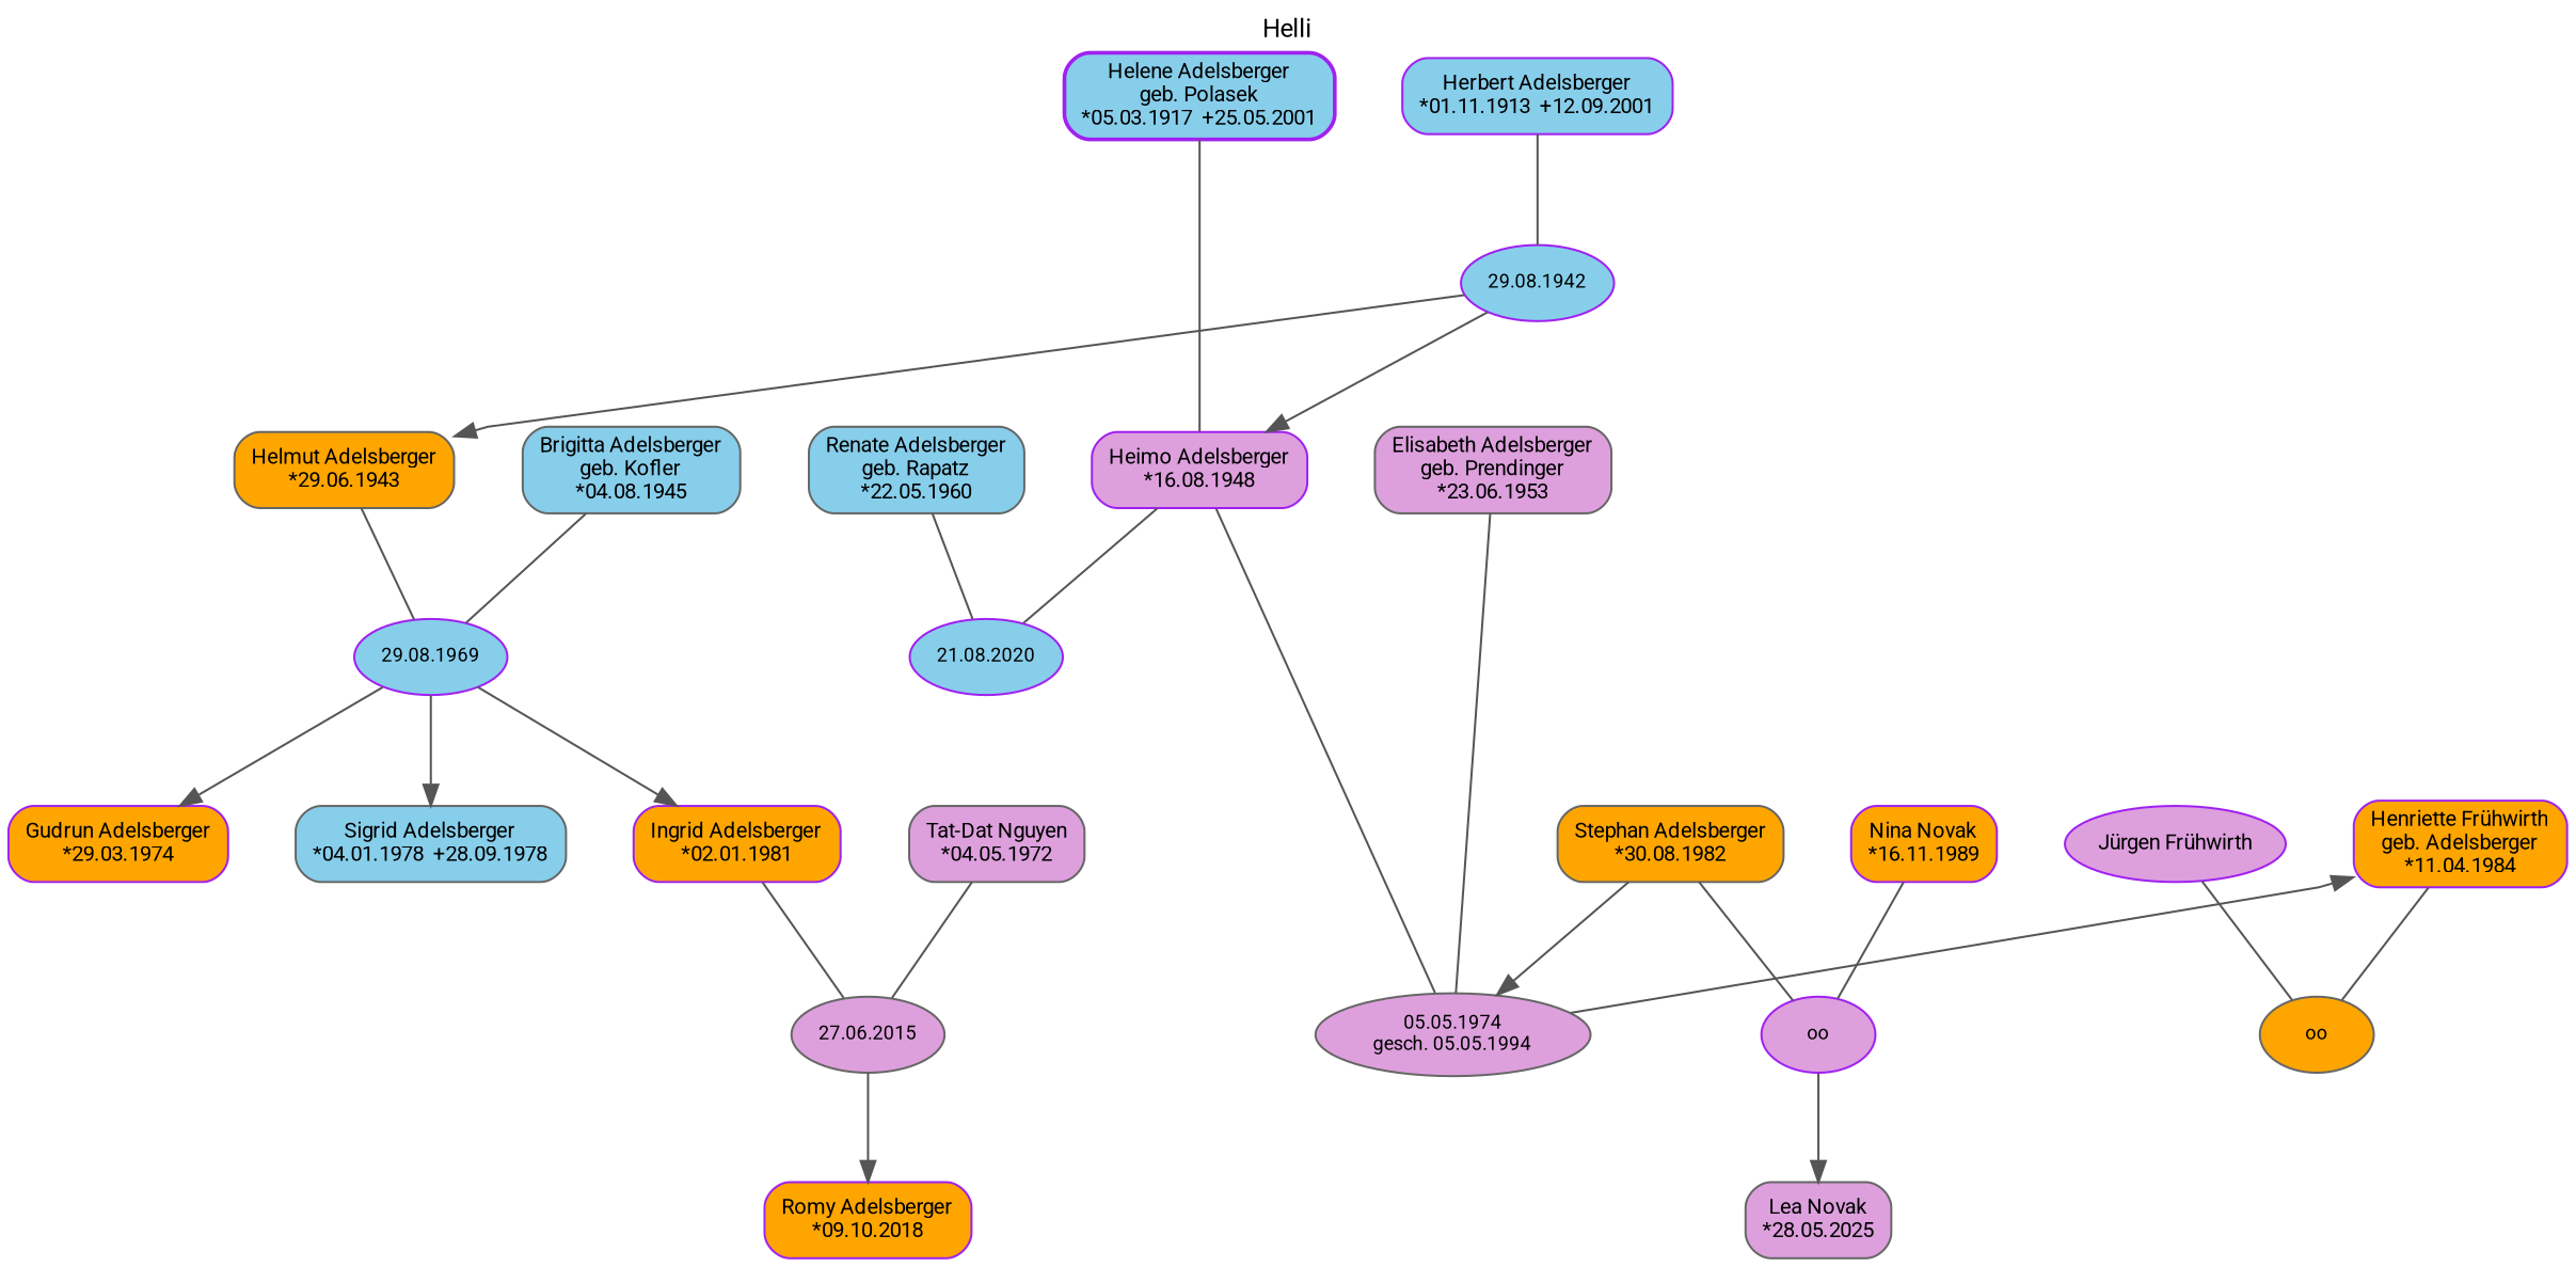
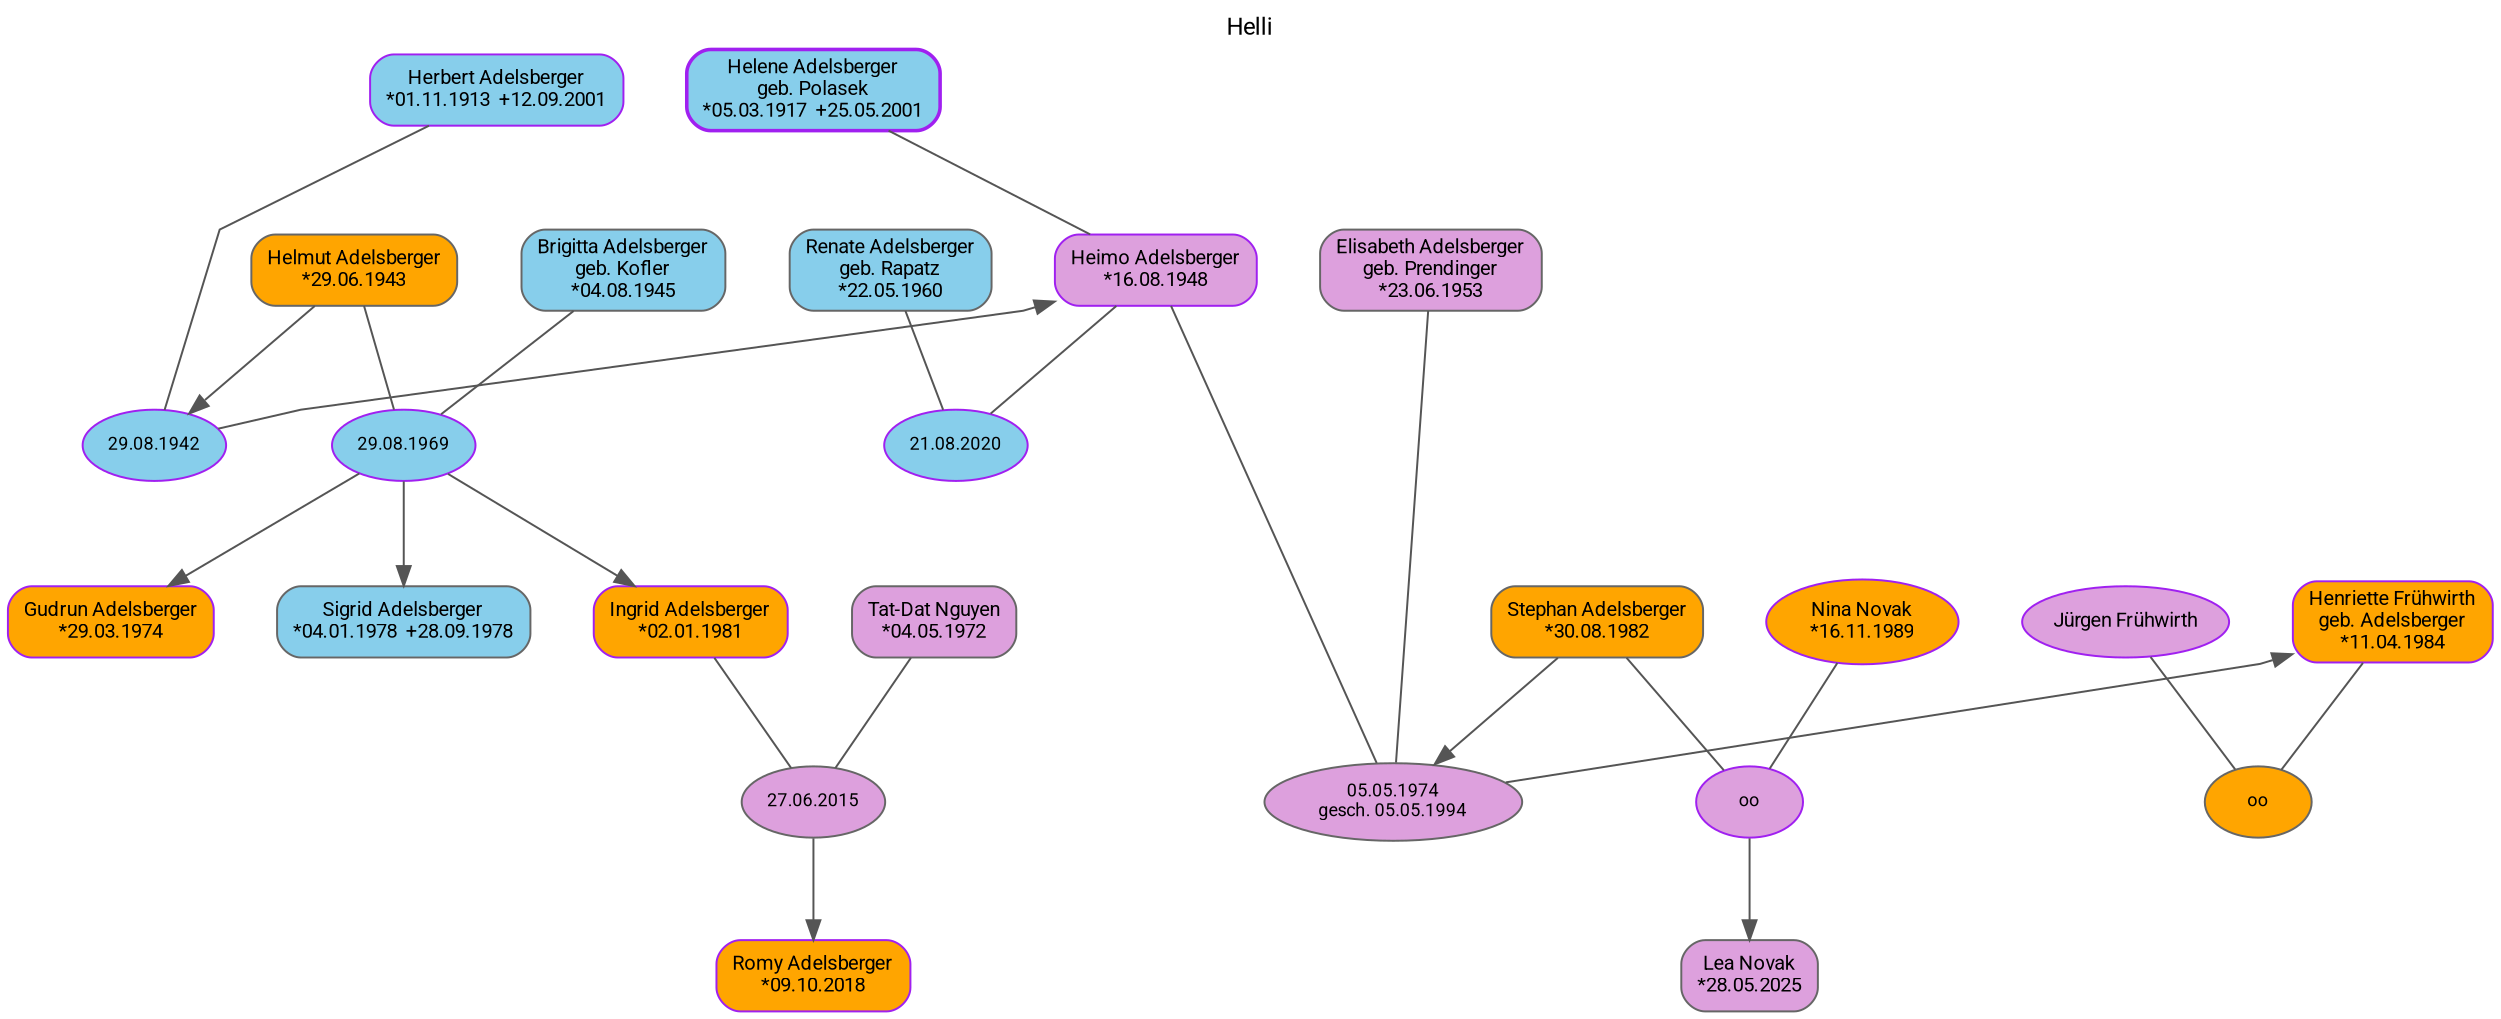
  digraph {
    concentrate=false
    fontname=Roboto
    fontsize=12
    label=Helli
    labelloc=t
    nodesep=0.45
    rankdir=TB
    ranksep=0.70
    splines=polyline
    node [color=purple fillcolor=orange fontname=Roboto fontsize=10 shape=box style="rounded,filled"]
    edge [color="#555555" constraint=true fontname=Roboto minlen=0 style=invis weight=1800]
    n1 [label="Henriette Frühwirth\ngeb. Adelsberger\n*11.04.1984"]
    n2 [fillcolor=plum label="Jürgen Frühwirth" shape=ellipse]
    n3 [fillcolor=skyblue label="Helene Adelsberger\ngeb. Polasek\n*05.03.1917  +25.05.2001" penwidth=1.8]
    n4 [fillcolor=skyblue label="Herbert Adelsberger\n*01.11.1913  +12.09.2001"]
    n5 [fillcolor=plum label="Heimo Adelsberger\n*16.08.1948"]
    n6 [color=gray40 label="Helmut Adelsberger\n*29.06.1943"]
    n7 [color=gray40 fillcolor=skyblue label="Brigitta Adelsberger\ngeb. Kofler\n*04.08.1945"]
    n8 [color=gray40 fillcolor=plum label="Elisabeth Adelsberger\ngeb. Prendinger\n*23.06.1953"]
    n9 [color=gray40 fillcolor=skyblue label="Renate Adelsberger\ngeb. Rapatz\n*22.05.1960"]
    n10 [color=gray40 label="Stephan Adelsberger\n*30.08.1982"]
-   n11 [label="Nina Novak\n*16.11.1989"]
+   n11 [label="Nina Novak\n*16.11.1989" shape=ellipse]
    n12 [color=gray40 fillcolor=plum label="Tat-Dat Nguyen\n*04.05.1972"]
    n13 [label="Ingrid Adelsberger\n*02.01.1981"]
    n14 [label="Romy Adelsberger\n*09.10.2018"]
    n15 [color=gray40 fillcolor=plum label="Lea Novak\n*28.05.2025"]
    n16 [label="Gudrun Adelsberger\n*29.03.1974"]
    n17 [color=gray40 fillcolor=skyblue label="Sigrid Adelsberger\n*04.01.1978  +28.09.1978"]
    n18 [color=gray40 fontsize=9 label=oo shape=ellipse style=filled]
    n19 [fillcolor=skyblue fontsize=9 label="29.08.1942" shape=ellipse style=filled]
    n20 [fillcolor=skyblue fontsize=9 label="21.08.2020" shape=ellipse style=filled]
    n21 [color=gray40 fillcolor=plum fontsize=9 label="05.05.1974\ngesch. 05.05.1994" shape=ellipse style=filled]
    n22 [fillcolor=skyblue fontsize=9 label="29.08.1969" shape=ellipse style=filled]
    n23 [fillcolor=plum fontsize=9 label=oo shape=ellipse style=filled]
    n24 [color=gray40 fillcolor=plum fontsize=9 label="27.06.2015" shape=ellipse style=filled]
    subgraph sub_1 {
      rank=same
      n1
      n2
    }
    subgraph sub_2 {
      rank=same
      n5
      n6
    }
    subgraph sub_3 {
      rank=same
      n3
      n4
    }
    subgraph sub_4 {
      rank=same
      n6
      n7
    }
    subgraph sub_5 {
      rank=same
      n5
      n8
    }
    subgraph sub_6 {
      rank=same
      n5
      n9
    }
    subgraph sub_7 {
      rank=same
      n5
      n8
    }
    subgraph sub_8 {
      rank=same
      n1
      n10
    }
    subgraph sub_9 {
      rank=same
      n5
      n6
      n7
      n8
      n9
    }
    subgraph sub_10 {
      rank=same
      n10
      n11
    }
    subgraph sub_11 {
      rank=same
      n1
      n2
    }
    subgraph sub_12 {
      rank=same
      n12
      n13
    }
    subgraph sub_13 {
      rank=same
      n14
    }
    subgraph sub_14 {
      rank=same
      n10
      n11
    }
    subgraph sub_15 {
      rank=same
      n15
    }
    subgraph sub_16 {
      rank=same
      n6
      n7
    }
    subgraph sub_17 {
      rank=same
      n13
      n16
      n17
    }
    subgraph sub_18 {
      rank=same
      n12
      n13
    }
    subgraph sub_19 {
      rank=same
      n3
      n4
    }
    subgraph sub_20 {
      rank=same
      n1
      n2
      n10
      n11
      n12
      n13
      n16
      n17
    }
    subgraph sub_21 {
      rank=same
      n14
      n15
    }
    n1 -> n2
    n1 -> n18 [dir=none minlen=1 weight=60 constraint="" style=""]
    n2 -> n1 [weight=3600]
    n2 -> n1 [weight=2600]
    n2 -> n1
    n2 -> n18 [dir=none minlen=1 weight=60 constraint="" style=""]
    n3 -> n4
    n3 -> n5 [dir=none minlen=1 weight=60 constraint="" style=""]
    n4 -> n3 [weight=3600]
    n4 -> n3
    n4 -> n19 [dir=none minlen=1 weight=60 constraint="" style=""]
    n5 -> n8 [weight=2600]
    n5 -> n8 [weight=3600]
    n5 -> n8
    n5 -> n9 [weight=3600]
    n5 -> n9
    n5 -> n20 [dir=none minlen=1 weight=60 constraint="" style=""]
    n5 -> n21 [dir=none minlen=1 weight=60 constraint="" style=""]
    n6 -> n5 [weight=1400]
    n6 -> n7 [weight=2600]
    n6 -> n7 [weight=3600]
    n6 -> n7
    n6 -> n22 [dir=none minlen=1 weight=60 constraint="" style=""]
    n7 -> n5 [weight=2000]
    n7 -> n6
    n7 -> n22 [dir=none minlen=1 weight=60 constraint="" style=""]
    n8 -> n5
    n8 -> n21 [dir=none minlen=1 weight=60 constraint="" style=""]
    n9 -> n5
    n9 -> n20 [dir=none minlen=1 weight=60 constraint="" style=""]
    n10 -> n1 [weight=1400]
    n10 -> n11 [weight=2600]
    n10 -> n11 [weight=3600]
    n10 -> n11
    n10 -> n21 [constraint="" minlen="" style="" weight=""]
    n10 -> n23 [dir=none minlen=1 weight=60 constraint="" style=""]
    n11 -> n1 [weight=2000]
    n11 -> n10
    n11 -> n23 [dir=none minlen=1 weight=60 constraint="" style=""]
    n12 -> n13 [weight=3600]
    n12 -> n13 [weight=2600]
    n12 -> n13
    n12 -> n24 [dir=none minlen=1 weight=60 constraint="" style=""]
    n13 -> n12
    n13 -> n24 [dir=none minlen=1 weight=60 constraint="" style=""]
    n16 -> n17 [weight=1400]
    n17 -> n13 [weight=1400]
    n19 -> n5 [constraint="" minlen="" style="" weight=""]
-   n19 -> n6 [constraint="" minlen="" style="" weight=""]
+   n6 -> n19 [constraint="" minlen="" style="" weight=""]
    n21 -> n1 [constraint="" minlen="" style="" weight=""]
    n22 -> n13 [constraint="" minlen="" style="" weight=""]
    n22 -> n16 [constraint="" minlen="" style="" weight=""]
    n22 -> n17 [constraint="" minlen="" style="" weight=""]
    n23 -> n15 [constraint="" minlen="" style="" weight=""]
    n24 -> n14 [constraint="" minlen="" style="" weight=""]
  }
